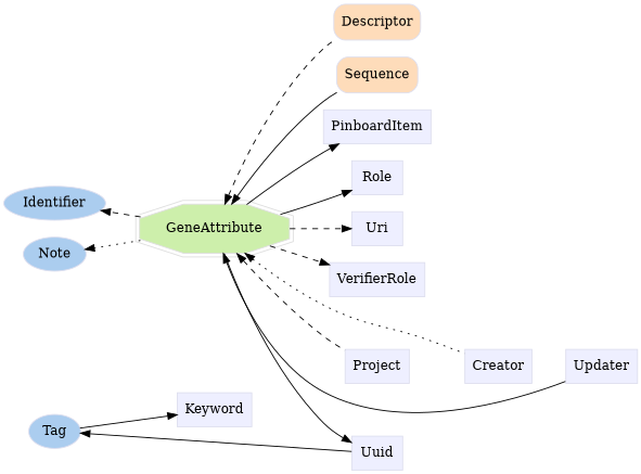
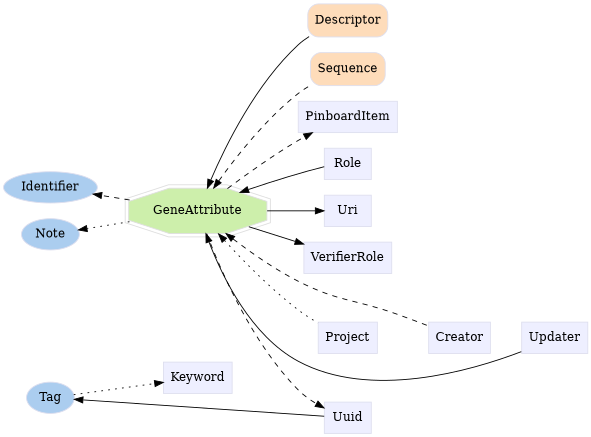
  digraph {
    rankdir=LR
    node [color="#dddeee" fillcolor="#eeefff" group=supporting shape=box style=filled]
    n1 [fillcolor="#abcdef" group=annotator height=0.5 label=Identifier shape=oval width=1.2558]
    n2 [fillcolor="#abcdef" group=annotator height=0.5 label=Tag shape=oval width=0.75]
    n3 [fillcolor="#abcdef" group=annotator height=0.5 label=Note shape=oval width=0.80088]
    n4 [fillcolor="#fedcba" group=core height=0.51389 label=Descriptor shape=Mrecord width=1.0139]
    n5 [fillcolor="#fedcba" group=core height=0.51389 label=Sequence shape=Mrecord width=0.94097]
    n6 [color="#dedede" fillcolor="#cdefab" group=target height=0.61111 label=GeneAttribute shape=doubleoctagon width=2.0244]
    n7 [height=0.5 label=Keyword width=0.92014]
    n8 [height=0.5 label=PinboardItem width=1.2535]
    n9 [height=0.5 label=Role width=0.75]
    n10 [height=0.5 label=Uri width=0.75]
    n11 [height=0.5 label=Uuid width=0.75]
    n12 [height=0.5 label=VerifierRole width=1.1493]
    n13 [height=0.5 label=Creator width=0.78472]
    n14 [height=0.5 label=Project width=0.75347]
    n15 [height=0.5 label=Updater width=0.82639]
    subgraph sub_1 {
      rank=min
      n1
      n2
      n3
    }
    subgraph sub_2 {
      n4
      n5
    }
    subgraph sub_3 {
      n6
      n7
      n8
      n9
      n10
      n11
      n12
      n13
      n14
      n15
    }
-   n2 -> n7 [style=solid]
+   n2 -> n7 [style=dotted]
    n6 -> n1 [style=dashed]
    n6 -> n3 [style=dotted]
-   n6 -> n4 [dir=back style=dashed]
-   n6 -> n5 [dir=back style=solid]
-   n6 -> n8
-   n6 -> n9
-   n6 -> n10 [style=dashed]
-   n6 -> n11
-   n6 -> n12 [style=dashed]
-   n6 -> n13 [dir=back style=dotted]
-   n6 -> n14 [dir=back style=dashed]
+   n6 -> n4 [dir=back style=solid]
+   n6 -> n5 [dir=back style=dashed]
+   n6 -> n8 [style=dashed]
+   n9 -> n6
+   n6 -> n10
+   n6 -> n11 [style=dashed]
+   n6 -> n12
+   n6 -> n13 [dir=back style=dashed]
+   n6 -> n14 [dir=back style=dotted]
    n6 -> n15 [dir=back style=solid]
    n11 -> n2
    n13 -> n15 [style=invis]
    n14 -> n13 [style=invis]
  }
